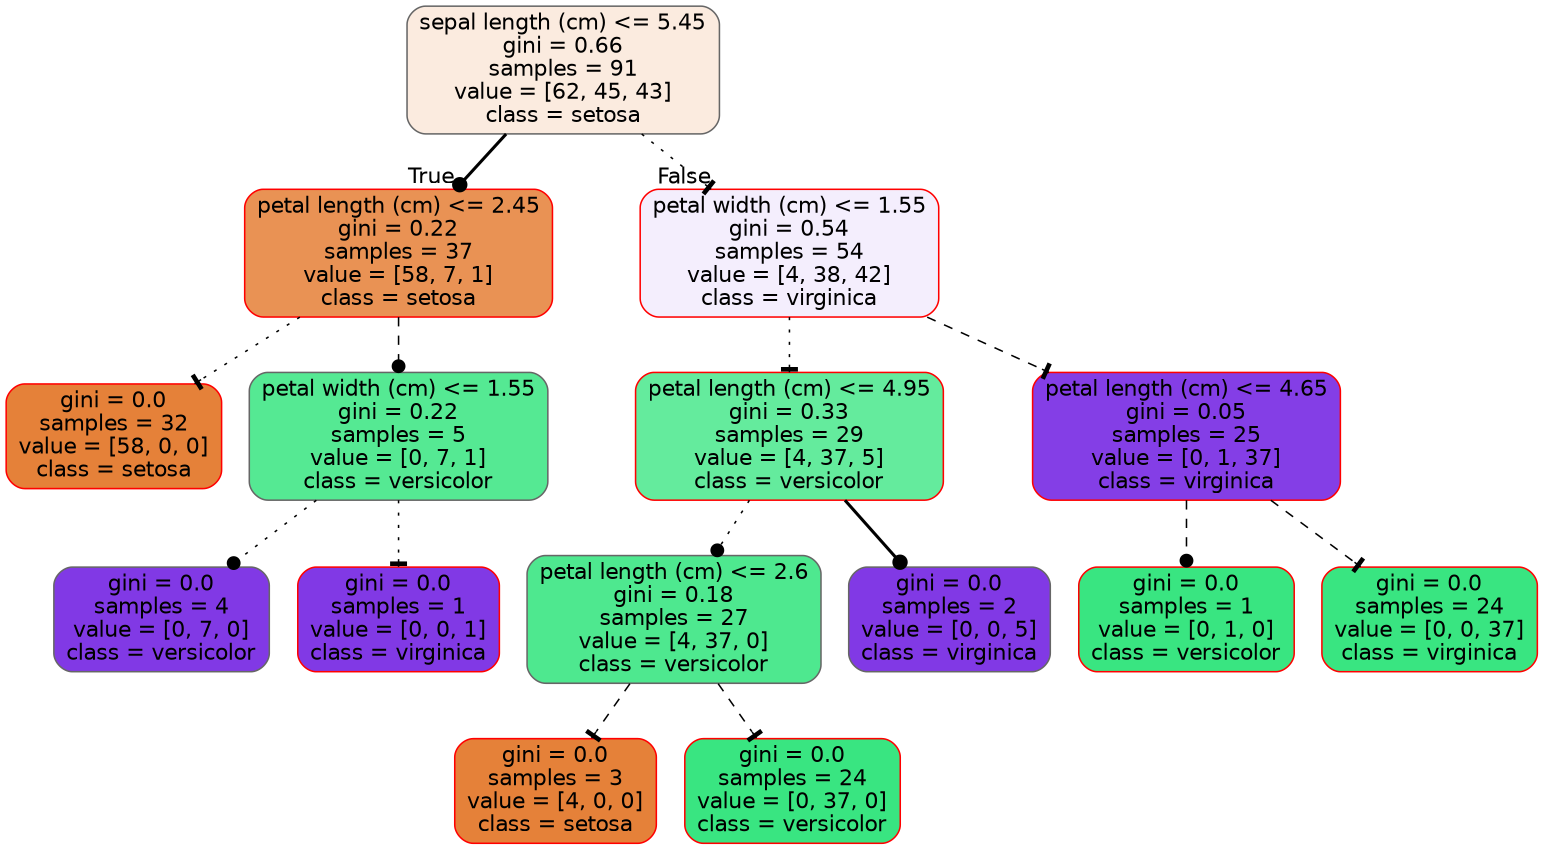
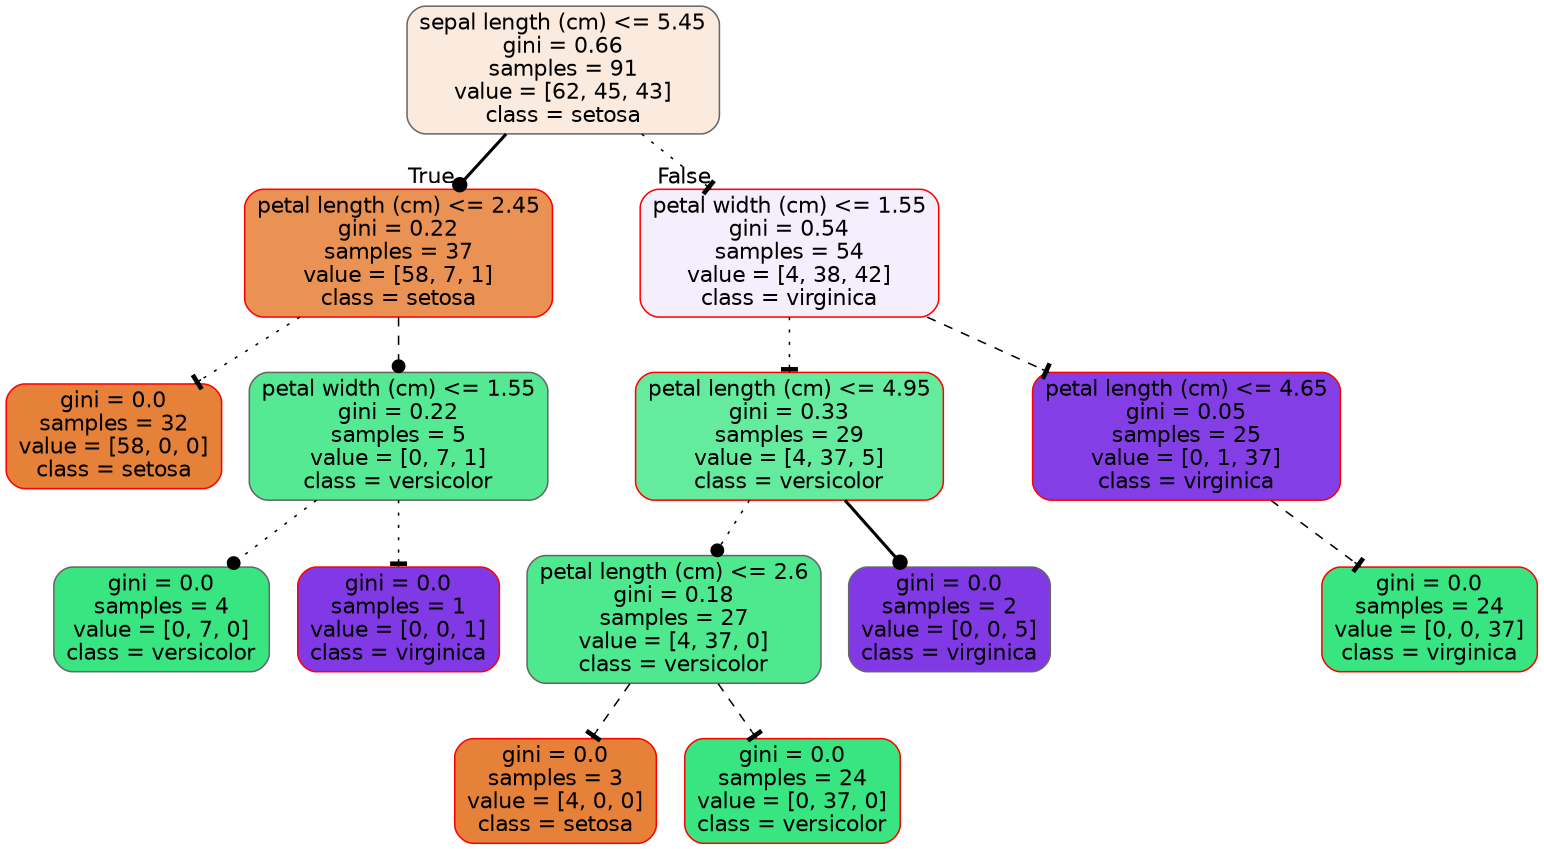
  digraph {
    node [color=red fillcolor="#39e581" fontname=helvetica shape=box style="filled, rounded"]
    edge [arrowhead=tee fontname=helvetica style=dotted]
    n1 [color=gray40 fillcolor="#fbebdf" label="sepal length (cm) <= 5.45\ngini = 0.66\nsamples = 91\nvalue = [62, 45, 43]\nclass = setosa"]
    n2 [fillcolor="#e99254" label="petal length (cm) <= 2.45\ngini = 0.22\nsamples = 37\nvalue = [58, 7, 1]\nclass = setosa"]
    n3 [fillcolor="#f4eefd" label="petal width (cm) <= 1.55\ngini = 0.54\nsamples = 54\nvalue = [4, 38, 42]\nclass = virginica"]
    n4 [fillcolor="#e58139" label="gini = 0.0\nsamples = 32\nvalue = [58, 0, 0]\nclass = setosa"]
    n5 [color=gray40 fillcolor="#55e993" label="petal width (cm) <= 1.55\ngini = 0.22\nsamples = 5\nvalue = [0, 7, 1]\nclass = versicolor"]
    n6 [fillcolor="#64eb9d" label="petal length (cm) <= 4.95\ngini = 0.33\nsamples = 29\nvalue = [4, 37, 5]\nclass = versicolor"]
    n7 [fillcolor="#843ee6" label="petal length (cm) <= 4.65\ngini = 0.05\nsamples = 25\nvalue = [0, 1, 37]\nclass = virginica"]
-   n8 [color=gray40 fillcolor="#8139e5" label="gini = 0.0\nsamples = 4\nvalue = [0, 7, 0]\nclass = versicolor"]
+   n8 [color=gray40 label="gini = 0.0\nsamples = 4\nvalue = [0, 7, 0]\nclass = versicolor"]
    n9 [fillcolor="#8139e5" label="gini = 0.0\nsamples = 1\nvalue = [0, 0, 1]\nclass = virginica"]
    n10 [color=gray40 fillcolor="#4ee88f" label="petal length (cm) <= 2.6\ngini = 0.18\nsamples = 27\nvalue = [4, 37, 0]\nclass = versicolor"]
    n11 [color=gray40 fillcolor="#8139e5" label="gini = 0.0\nsamples = 2\nvalue = [0, 0, 5]\nclass = virginica"]
-   n12 [label="gini = 0.0\nsamples = 1\nvalue = [0, 1, 0]\nclass = versicolor"]
    n13 [label="gini = 0.0\nsamples = 24\nvalue = [0, 0, 37]\nclass = virginica"]
    n14 [fillcolor="#e58139" label="gini = 0.0\nsamples = 3\nvalue = [4, 0, 0]\nclass = setosa"]
    n15 [label="gini = 0.0\nsamples = 24\nvalue = [0, 37, 0]\nclass = versicolor"]
    n1 -> n2 [arrowhead=dot headlabel=True labelangle=45 labeldistance=2.5 style=bold]
    n1 -> n3 [headlabel=False labelangle=-45 labeldistance=2.5]
    n2 -> n4
    n2 -> n5 [arrowhead=dot style=dashed]
    n3 -> n6
    n3 -> n7 [style=dashed]
    n5 -> n8 [arrowhead=dot]
    n5 -> n9
    n6 -> n10 [arrowhead=dot]
    n6 -> n11 [arrowhead=dot style=bold]
-   n7 -> n12 [arrowhead=dot style=dashed]
    n7 -> n13 [style=dashed]
    n10 -> n14 [style=dashed]
    n10 -> n15 [style=dashed]
  }
